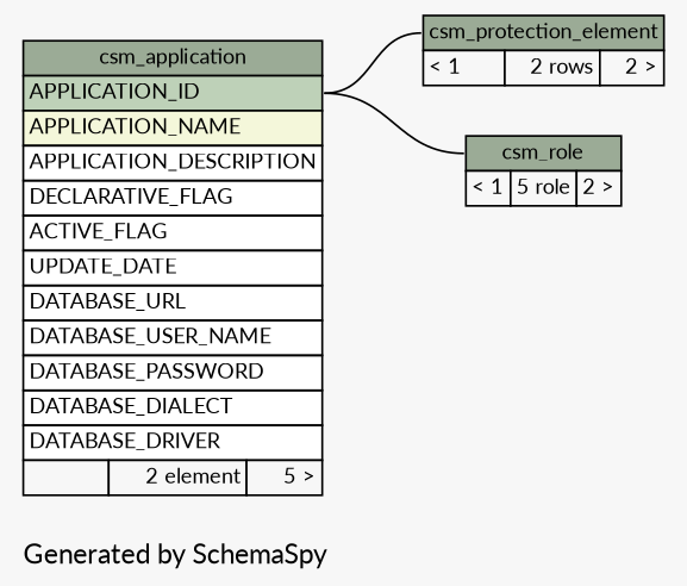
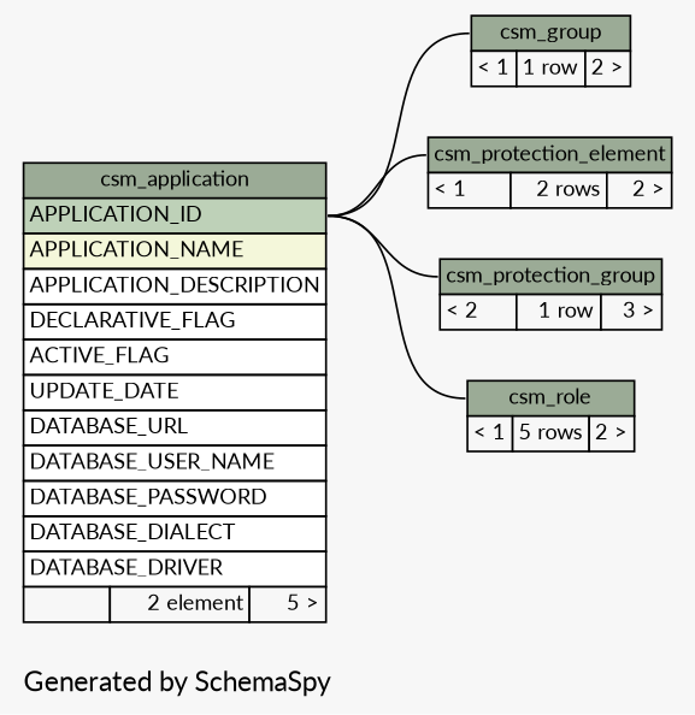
  digraph {
    bgcolor="#f7f7f7"
    fontname=Lato
    label="\nGenerated by SchemaSpy"
    labeljust=l
    rankdir=RL
    node [fontname=Lato fontsize=11 shape=plaintext]
    edge [arrowhead=none arrowsize=0.8 arrowtail=crowtee fontname=Lato headport="APPLICATION_ID:e"]
    n1 [label=<     <TABLE BORDER="0" CELLBORDER="1" CELLSPACING="0" BGCOLOR="#ffffff">       <TR><TD PORT="csm_application.heading" COLSPAN="3" BGCOLOR="#9bab96" ALIGN="CENTER">csm_application</TD></TR>       <TR><TD PORT="APPLICATION_ID" COLSPAN="3" BGCOLOR="#bed1b8" ALIGN="LEFT">APPLICATION_ID</TD></TR>       <TR><TD PORT="APPLICATION_NAME" COLSPAN="3" BGCOLOR="#f4f7da" ALIGN="LEFT">APPLICATION_NAME</TD></TR>       <TR><TD PORT="APPLICATION_DESCRIPTION" COLSPAN="3" ALIGN="LEFT">APPLICATION_DESCRIPTION</TD></TR>       <TR><TD PORT="DECLARATIVE_FLAG" COLSPAN="3" ALIGN="LEFT">DECLARATIVE_FLAG</TD></TR>       <TR><TD PORT="ACTIVE_FLAG" COLSPAN="3" ALIGN="LEFT">ACTIVE_FLAG</TD></TR>       <TR><TD PORT="UPDATE_DATE" COLSPAN="3" ALIGN="LEFT">UPDATE_DATE</TD></TR>       <TR><TD PORT="DATABASE_URL" COLSPAN="3" ALIGN="LEFT">DATABASE_URL</TD></TR>       <TR><TD PORT="DATABASE_USER_NAME" COLSPAN="3" ALIGN="LEFT">DATABASE_USER_NAME</TD></TR>       <TR><TD PORT="DATABASE_PASSWORD" COLSPAN="3" ALIGN="LEFT">DATABASE_PASSWORD</TD></TR>       <TR><TD PORT="DATABASE_DIALECT" COLSPAN="3" ALIGN="LEFT">DATABASE_DIALECT</TD></TR>       <TR><TD PORT="DATABASE_DRIVER" COLSPAN="3" ALIGN="LEFT">DATABASE_DRIVER</TD></TR>       <TR><TD ALIGN="LEFT" BGCOLOR="#f7f7f7">  </TD><TD ALIGN="RIGHT" BGCOLOR="#f7f7f7">2 element</TD><TD ALIGN="RIGHT" BGCOLOR="#f7f7f7">5 &gt;</TD></TR>     </TABLE>>]
+   n2 [label=<     <TABLE BORDER="0" CELLBORDER="1" CELLSPACING="0" BGCOLOR="#ffffff">       <TR><TD PORT="csm_group.heading" COLSPAN="3" BGCOLOR="#9bab96" ALIGN="CENTER">csm_group</TD></TR>       <TR><TD ALIGN="LEFT" BGCOLOR="#f7f7f7">&lt; 1</TD><TD ALIGN="RIGHT" BGCOLOR="#f7f7f7">1 row</TD><TD ALIGN="RIGHT" BGCOLOR="#f7f7f7">2 &gt;</TD></TR>     </TABLE>>]
    n3 [label=<     <TABLE BORDER="0" CELLBORDER="1" CELLSPACING="0" BGCOLOR="#ffffff">       <TR><TD PORT="csm_protection_element.heading" COLSPAN="3" BGCOLOR="#9bab96" ALIGN="CENTER">csm_protection_element</TD></TR>       <TR><TD ALIGN="LEFT" BGCOLOR="#f7f7f7">&lt; 1</TD><TD ALIGN="RIGHT" BGCOLOR="#f7f7f7">2 rows</TD><TD ALIGN="RIGHT" BGCOLOR="#f7f7f7">2 &gt;</TD></TR>     </TABLE>>]
-   n5 [label=<     <TABLE BORDER="0" CELLBORDER="1" CELLSPACING="0" BGCOLOR="#ffffff">       <TR><TD PORT="csm_role.heading" COLSPAN="3" BGCOLOR="#9bab96" ALIGN="CENTER">csm_role</TD></TR>       <TR><TD ALIGN="LEFT" BGCOLOR="#f7f7f7">&lt; 1</TD><TD ALIGN="RIGHT" BGCOLOR="#f7f7f7">5 role</TD><TD ALIGN="RIGHT" BGCOLOR="#f7f7f7">2 &gt;</TD></TR>     </TABLE>>]
+   n4 [label=<     <TABLE BORDER="0" CELLBORDER="1" CELLSPACING="0" BGCOLOR="#ffffff">       <TR><TD PORT="csm_protection_group.heading" COLSPAN="3" BGCOLOR="#9bab96" ALIGN="CENTER">csm_protection_group</TD></TR>       <TR><TD ALIGN="LEFT" BGCOLOR="#f7f7f7">&lt; 2</TD><TD ALIGN="RIGHT" BGCOLOR="#f7f7f7">1 row</TD><TD ALIGN="RIGHT" BGCOLOR="#f7f7f7">3 &gt;</TD></TR>     </TABLE>>]
+   n5 [label=<     <TABLE BORDER="0" CELLBORDER="1" CELLSPACING="0" BGCOLOR="#ffffff">       <TR><TD PORT="csm_role.heading" COLSPAN="3" BGCOLOR="#9bab96" ALIGN="CENTER">csm_role</TD></TR>       <TR><TD ALIGN="LEFT" BGCOLOR="#f7f7f7">&lt; 1</TD><TD ALIGN="RIGHT" BGCOLOR="#f7f7f7">5 rows</TD><TD ALIGN="RIGHT" BGCOLOR="#f7f7f7">2 &gt;</TD></TR>     </TABLE>>]
+   n2 -> n1 [tailport="csm_group.heading:w"]
    n3 -> n1 [tailport="csm_protection_element.heading:w"]
+   n4 -> n1 [tailport="csm_protection_group.heading:w"]
    n5 -> n1 [tailport="csm_role.heading:w"]
  }
